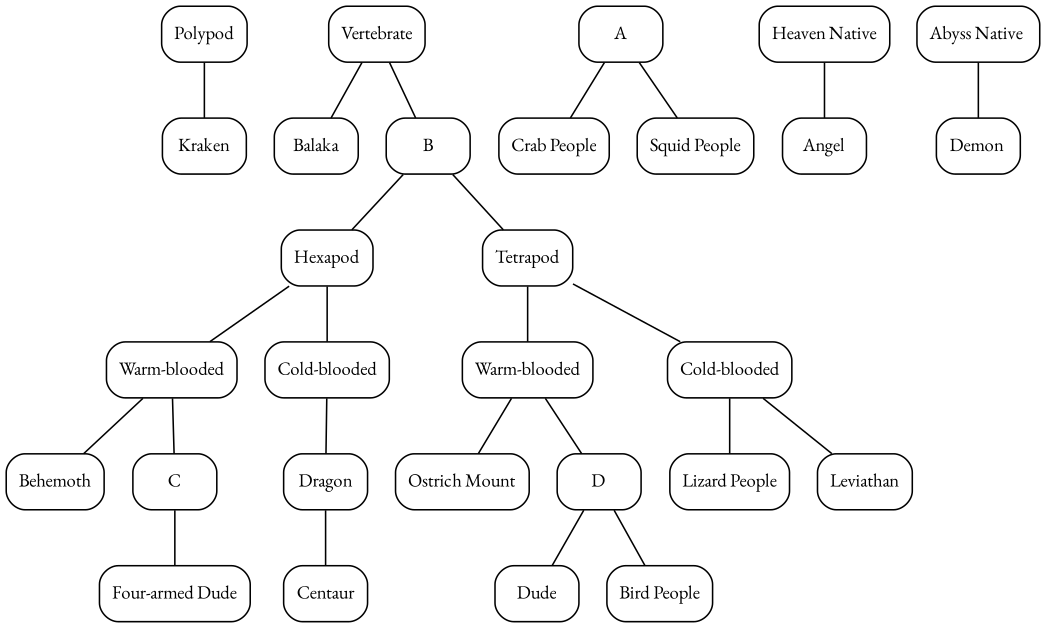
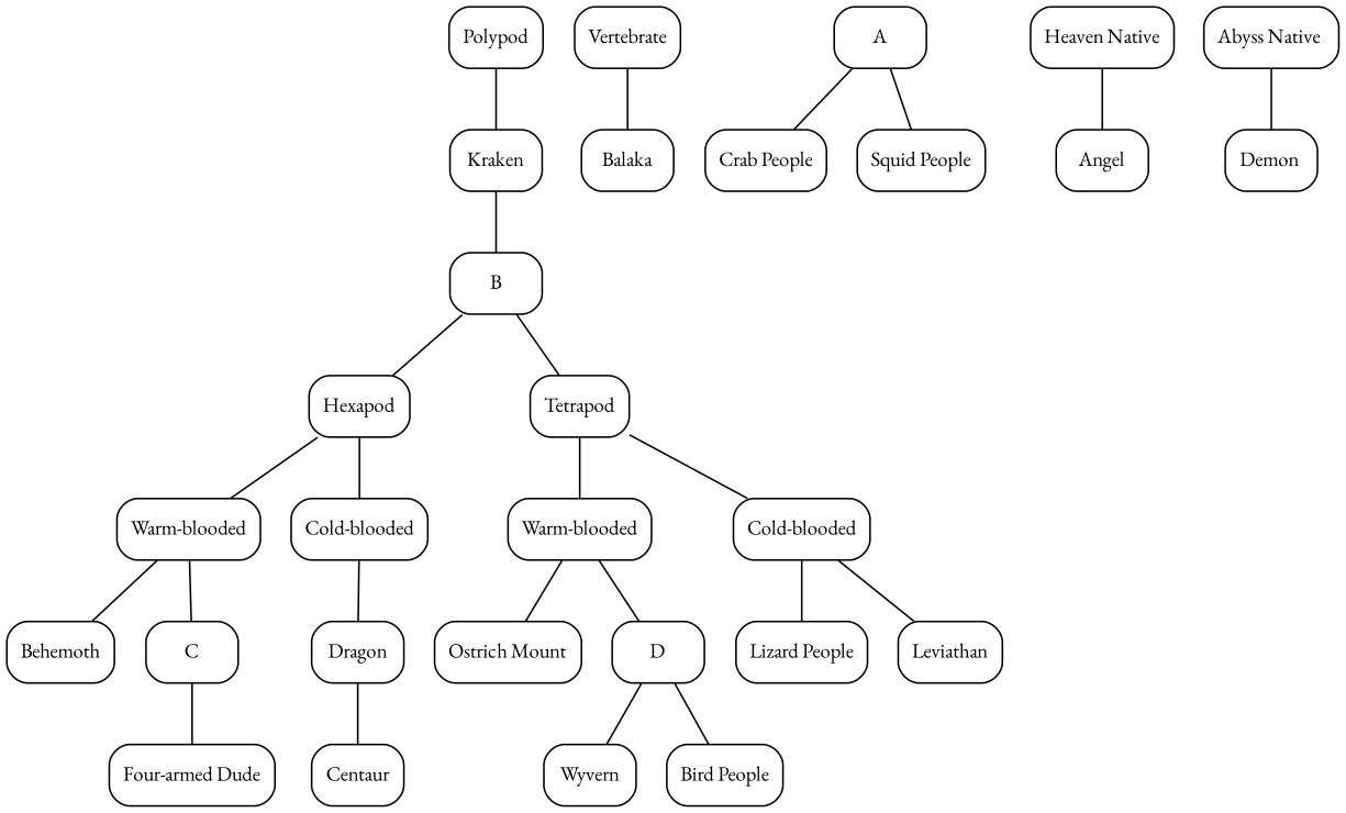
  graph {
    fontname="EB Garamond"
    node [fontname="EB Garamond" fontsize=12 shape=box style=rounded]
    edge [fontname="EB Garamond"]
    n1 [label=Polypod]
    n2 [label=Kraken]
    n3 [label=Vertebrate]
    n4 [label=Balaka]
    B
    n6 [label="Crab People"]
    A
    n8 [label="Squid People"]
    n9 [label=Hexapod]
    n10 [label=Tetrapod]
    n11 [label="Warm-blooded"]
    n12 [label="Cold-blooded"]
    n13 [label="Warm-blooded"]
    n14 [label="Cold-blooded"]
    n15 [label=Behemoth]
    C
    n17 [label=Dragon]
    n18 [label="Four-armed Dude"]
    n19 [label=Centaur]
    n20 [label="Ostrich Mount"]
    D
    n22 [label="Lizard People"]
    n23 [label=Leviathan]
-   n24 [label=Dude]
+   n24 [label=Wyvern]
    n25 [label="Bird People"]
    n26 [label="Heaven Native"]
    n27 [label=Angel]
    n28 [label="Abyss Native "]
    n29 [label="Demon "]
    n1 -- n2
    n3 -- n4
-   n3 -- B
+   n2 -- B
    B -- n9
    B -- n10
    A -- n6
    A -- n8
    n9 -- n11
    n9 -- n12
    n10 -- n13
    n10 -- n14
    n11 -- n15
    n11 -- C
    n12 -- n17
    n13 -- n20
    n13 -- D
    n14 -- n22
    n14 -- n23
    C -- n18
    n17 -- n19
    D -- n24
    D -- n25
    n26 -- n27
    n28 -- n29
  }
